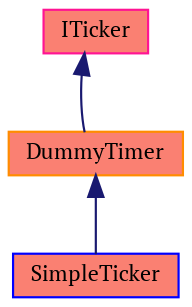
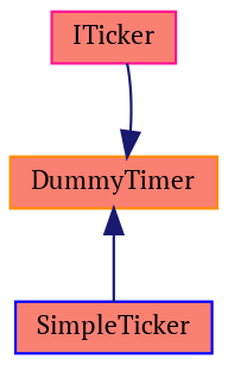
  digraph {
    fontname="PT Serif"
    node [fillcolor=salmon fontname="PT Serif" fontsize=10 shape=record style=filled]
    edge [color=midnightblue dir=back fontname="PT Serif" fontsize=10 labelfontname=Helvetica labelfontsize=10 style=solid]
    n1 [color=deeppink fontcolor=black height=0.2 label=ITicker width=0.4]
    n2 [color=darkorange height=0.2 label=DummyTimer width=0.4]
    n3 [color=blue height=0.2 label=SimpleTicker width=0.4]
-   n1 -> n2
+   n2 -> n1
    n2 -> n3
  }
